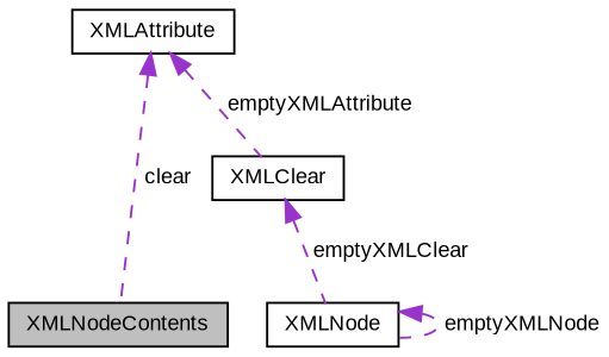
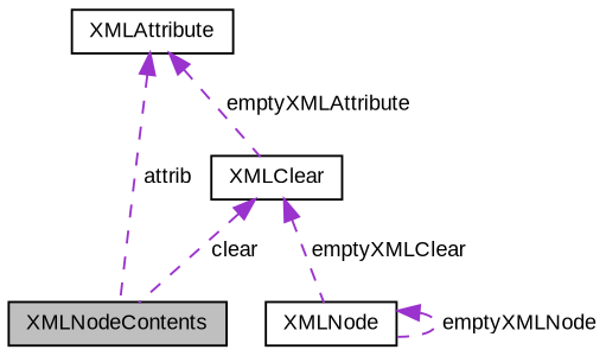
  digraph {
    fontname="Liberation Sans"
    node [color=black fillcolor=white fontname="Liberation Sans" fontsize=10 shape=record style=filled]
    edge [color=darkorchid3 dir=back fontname="Liberation Sans" fontsize=10 labelfontname=Helvetica labelfontsize=10 style=dashed]
    n1 [fillcolor=grey75 fontcolor=black height=0.2 label=XMLNodeContents width=0.4]
    n2 [height=0.2 label=XMLNode width=0.4]
    n3 [height=0.2 label=XMLAttribute width=0.4]
    n4 [height=0.2 label=XMLClear width=0.4]
    n2 -> n2 [label=" emptyXMLNode"]
-   n3 -> n1 [label=" clear"]
+   n3 -> n1 [label=" attrib"]
    n3 -> n4 [label=" emptyXMLAttribute"]
+   n4 -> n1 [label=" clear"]
    n4 -> n2 [label=" emptyXMLClear"]
  }
